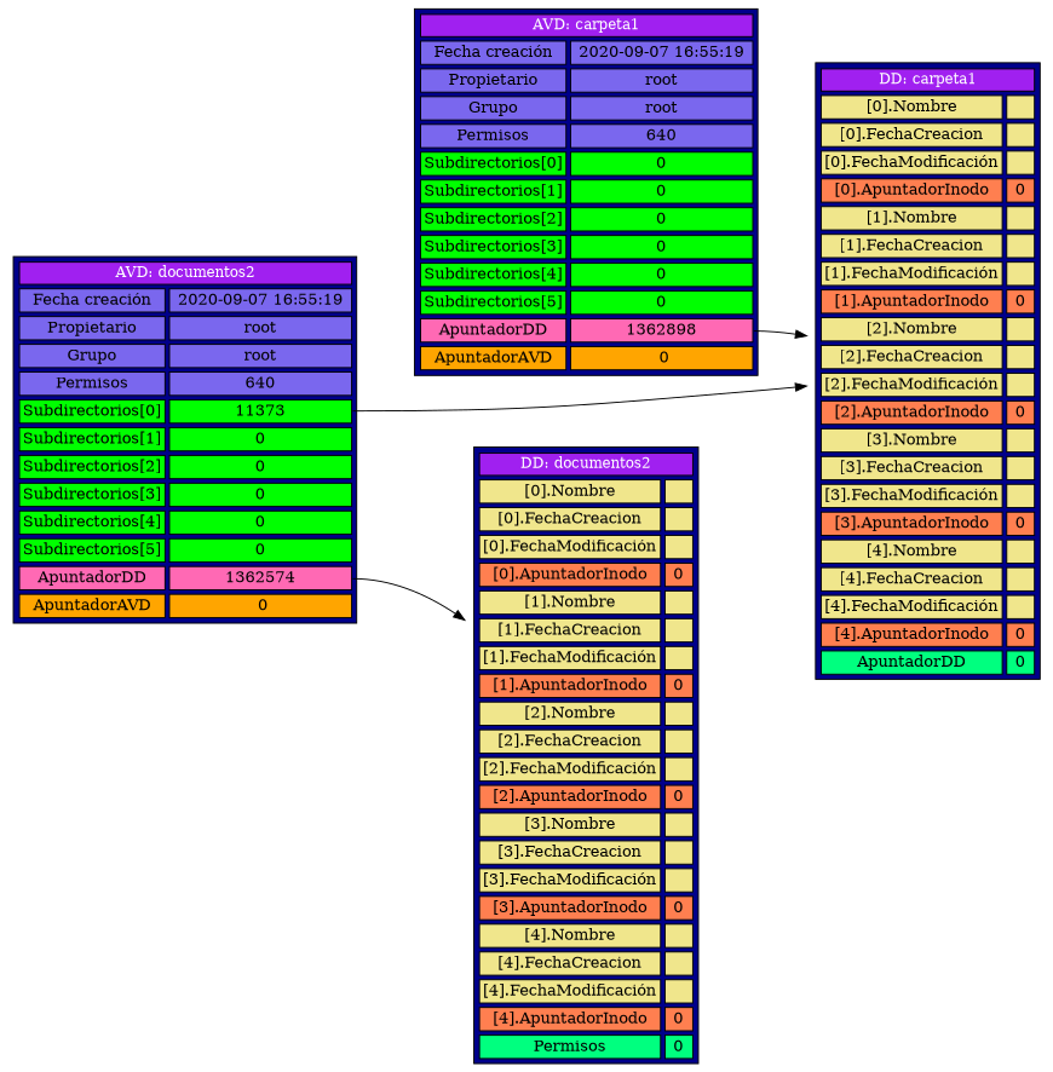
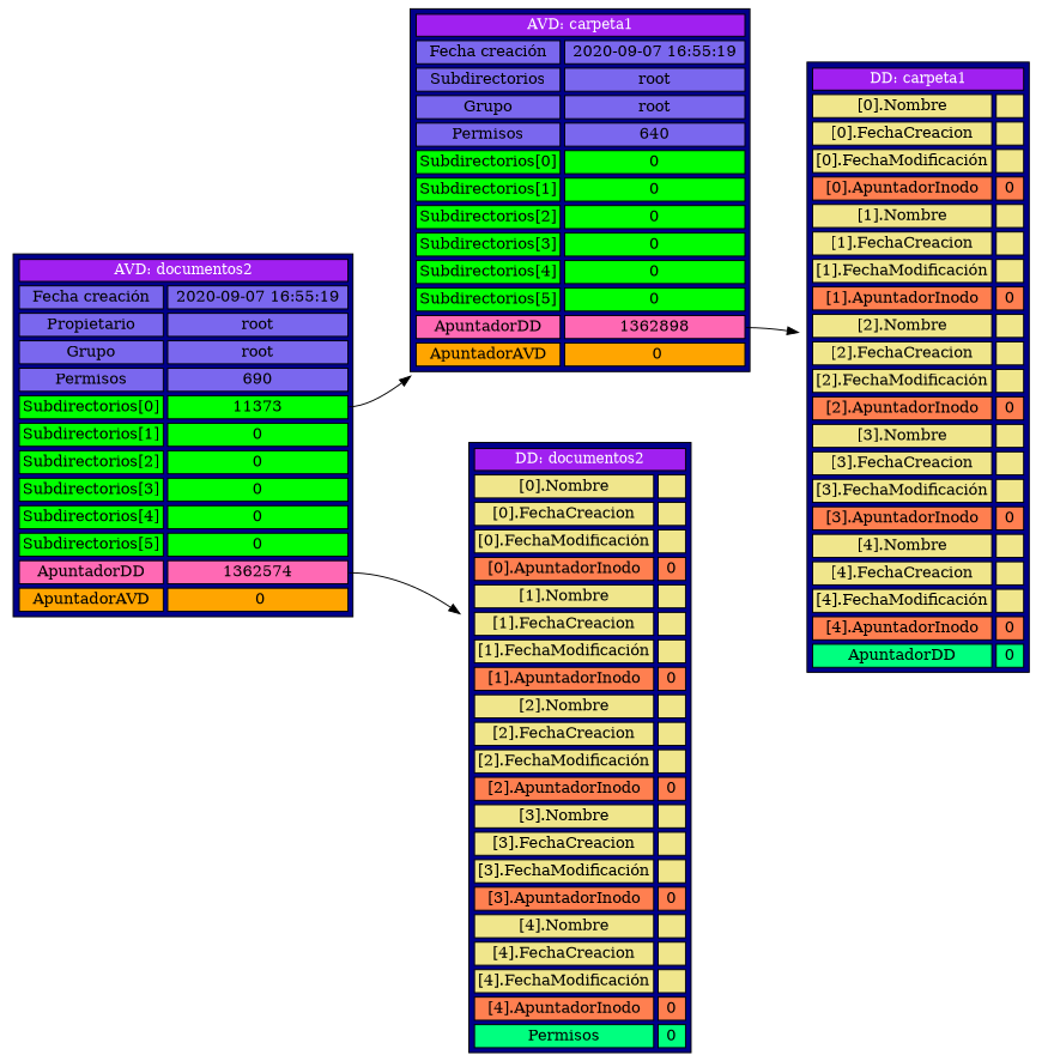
  digraph {
    rankdir=LR
    node [shape=plaintext]
    edge [tailport=6]
-   n1 [label=< 	<TABLE BORDER="1"  cellpadding="2"   CELLBORDER="1" CELLSPACING="4" BGCOLOR="blue4" color = 'black'>             	   <TR>  		   <TD bgcolor='purple' colspan="2"><font color='white' point-size='13'>AVD: documentos2</font></TD> 	   </TR> 	   <TR>  		   <TD bgcolor='slateblue2' >Fecha creación</TD> 		   <TD bgcolor='slateblue2' > 2020-09-07 16:55:19 </TD> 	   </TR> 	   <TR> 		   <TD bgcolor='slateblue2' >Propietario</TD> 		   <TD bgcolor='slateblue2' > root </TD> 	   </TR> 	   <TR> 		   <TD bgcolor='slateblue2' >Grupo</TD> 		   <TD bgcolor='slateblue2' > root </TD> 	   </TR> 	   <TR> 		   <TD bgcolor='slateblue2' >Permisos</TD> 		   <TD bgcolor='slateblue2' > 640 </TD> 	   </TR> 	   <TR> 		   <TD  bgcolor='green1' >Subdirectorios[0]</TD> 		   <TD  bgcolor='green1' PORT="0"> 11373 </TD> 	   </TR> 	   <TR> 		   <TD  bgcolor='green1' >Subdirectorios[1]</TD> 		   <TD  bgcolor='green1' PORT="1"> 0 </TD> 	   </TR> 	   <TR> 		   <TD  bgcolor='green1' >Subdirectorios[2]</TD> 		   <TD  bgcolor='green1' PORT="2"> 0 </TD> 	   </TR> 	   <TR> 		   <TD  bgcolor='green1' >Subdirectorios[3]</TD> 		   <TD  bgcolor='green1' PORT="3"> 0 </TD> 	   </TR> 	   <TR> 		   <TD  bgcolor='green1' >Subdirectorios[4]</TD> 		   <TD  bgcolor='green1' PORT="4"> 0 </TD> 	   </TR> 	   <TR> 		   <TD  bgcolor='green1' >Subdirectorios[5]</TD> 		   <TD  bgcolor='green1' PORT="5"> 0 </TD> 	   </TR> 	   <TR> 		   <TD  bgcolor='hotpink' >ApuntadorDD</TD> 		   <TD  bgcolor='hotpink' PORT="6"> 1362574 </TD> 	   </TR> 	   <TR> 		   <TD  bgcolor='orange' >ApuntadorAVD</TD> 		   <TD  bgcolor='orange' PORT="7"> 0</TD> 	   </TR>    </TABLE> 	>]
-   n2 [label=< 	<TABLE BORDER="1"  cellpadding="2"   CELLBORDER="1" CELLSPACING="4" BGCOLOR="blue4" color = 'black'>             	   <TR>  		   <TD bgcolor='purple' colspan="2"><font color='white' point-size='13'>AVD: carpeta1</font></TD> 	   </TR> 	   <TR>  		   <TD bgcolor='slateblue2' >Fecha creación</TD> 		   <TD bgcolor='slateblue2' > 2020-09-07 16:55:19 </TD> 	   </TR> 	   <TR> 		   <TD bgcolor='slateblue2' >Propietario</TD> 		   <TD bgcolor='slateblue2' > root </TD> 	   </TR> 	   <TR> 		   <TD bgcolor='slateblue2' >Grupo</TD> 		   <TD bgcolor='slateblue2' > root </TD> 	   </TR> 	   <TR> 		   <TD bgcolor='slateblue2' >Permisos</TD> 		   <TD bgcolor='slateblue2' > 640 </TD> 	   </TR> 	   <TR> 		   <TD  bgcolor='green1' >Subdirectorios[0]</TD> 		   <TD  bgcolor='green1' PORT="0"> 0 </TD> 	   </TR> 	   <TR> 		   <TD  bgcolor='green1' >Subdirectorios[1]</TD> 		   <TD  bgcolor='green1' PORT="1"> 0 </TD> 	   </TR> 	   <TR> 		   <TD  bgcolor='green1' >Subdirectorios[2]</TD> 		   <TD  bgcolor='green1' PORT="2"> 0 </TD> 	   </TR> 	   <TR> 		   <TD  bgcolor='green1' >Subdirectorios[3]</TD> 		   <TD  bgcolor='green1' PORT="3"> 0 </TD> 	   </TR> 	   <TR> 		   <TD  bgcolor='green1' >Subdirectorios[4]</TD> 		   <TD  bgcolor='green1' PORT="4"> 0 </TD> 	   </TR> 	   <TR> 		   <TD  bgcolor='green1' >Subdirectorios[5]</TD> 		   <TD  bgcolor='green1' PORT="5"> 0 </TD> 	   </TR> 	   <TR> 		   <TD  bgcolor='hotpink' >ApuntadorDD</TD> 		   <TD  bgcolor='hotpink' PORT="6"> 1362898 </TD> 	   </TR> 	   <TR> 		   <TD  bgcolor='orange' >ApuntadorAVD</TD> 		   <TD  bgcolor='orange' PORT="7"> 0</TD> 	   </TR>    </TABLE> 	>]
+   n1 [label=< 	<TABLE BORDER="1"  cellpadding="2"   CELLBORDER="1" CELLSPACING="4" BGCOLOR="blue4" color = 'black'>             	   <TR>  		   <TD bgcolor='purple' colspan="2"><font color='white' point-size='13'>AVD: documentos2</font></TD> 	   </TR> 	   <TR>  		   <TD bgcolor='slateblue2' >Fecha creación</TD> 		   <TD bgcolor='slateblue2' > 2020-09-07 16:55:19 </TD> 	   </TR> 	   <TR> 		   <TD bgcolor='slateblue2' >Propietario</TD> 		   <TD bgcolor='slateblue2' > root </TD> 	   </TR> 	   <TR> 		   <TD bgcolor='slateblue2' >Grupo</TD> 		   <TD bgcolor='slateblue2' > root </TD> 	   </TR> 	   <TR> 		   <TD bgcolor='slateblue2' >Permisos</TD> 		   <TD bgcolor='slateblue2' > 690 </TD> 	   </TR> 	   <TR> 		   <TD  bgcolor='green1' >Subdirectorios[0]</TD> 		   <TD  bgcolor='green1' PORT="0"> 11373 </TD> 	   </TR> 	   <TR> 		   <TD  bgcolor='green1' >Subdirectorios[1]</TD> 		   <TD  bgcolor='green1' PORT="1"> 0 </TD> 	   </TR> 	   <TR> 		   <TD  bgcolor='green1' >Subdirectorios[2]</TD> 		   <TD  bgcolor='green1' PORT="2"> 0 </TD> 	   </TR> 	   <TR> 		   <TD  bgcolor='green1' >Subdirectorios[3]</TD> 		   <TD  bgcolor='green1' PORT="3"> 0 </TD> 	   </TR> 	   <TR> 		   <TD  bgcolor='green1' >Subdirectorios[4]</TD> 		   <TD  bgcolor='green1' PORT="4"> 0 </TD> 	   </TR> 	   <TR> 		   <TD  bgcolor='green1' >Subdirectorios[5]</TD> 		   <TD  bgcolor='green1' PORT="5"> 0 </TD> 	   </TR> 	   <TR> 		   <TD  bgcolor='hotpink' >ApuntadorDD</TD> 		   <TD  bgcolor='hotpink' PORT="6"> 1362574 </TD> 	   </TR> 	   <TR> 		   <TD  bgcolor='orange' >ApuntadorAVD</TD> 		   <TD  bgcolor='orange' PORT="7"> 0</TD> 	   </TR>    </TABLE> 	>]
+   n2 [label=< 	<TABLE BORDER="1"  cellpadding="2"   CELLBORDER="1" CELLSPACING="4" BGCOLOR="blue4" color = 'black'>             	   <TR>  		   <TD bgcolor='purple' colspan="2"><font color='white' point-size='13'>AVD: carpeta1</font></TD> 	   </TR> 	   <TR>  		   <TD bgcolor='slateblue2' >Fecha creación</TD> 		   <TD bgcolor='slateblue2' > 2020-09-07 16:55:19 </TD> 	   </TR> 	   <TR> 		   <TD bgcolor='slateblue2' >Subdirectorios</TD> 		   <TD bgcolor='slateblue2' > root </TD> 	   </TR> 	   <TR> 		   <TD bgcolor='slateblue2' >Grupo</TD> 		   <TD bgcolor='slateblue2' > root </TD> 	   </TR> 	   <TR> 		   <TD bgcolor='slateblue2' >Permisos</TD> 		   <TD bgcolor='slateblue2' > 640 </TD> 	   </TR> 	   <TR> 		   <TD  bgcolor='green1' >Subdirectorios[0]</TD> 		   <TD  bgcolor='green1' PORT="0"> 0 </TD> 	   </TR> 	   <TR> 		   <TD  bgcolor='green1' >Subdirectorios[1]</TD> 		   <TD  bgcolor='green1' PORT="1"> 0 </TD> 	   </TR> 	   <TR> 		   <TD  bgcolor='green1' >Subdirectorios[2]</TD> 		   <TD  bgcolor='green1' PORT="2"> 0 </TD> 	   </TR> 	   <TR> 		   <TD  bgcolor='green1' >Subdirectorios[3]</TD> 		   <TD  bgcolor='green1' PORT="3"> 0 </TD> 	   </TR> 	   <TR> 		   <TD  bgcolor='green1' >Subdirectorios[4]</TD> 		   <TD  bgcolor='green1' PORT="4"> 0 </TD> 	   </TR> 	   <TR> 		   <TD  bgcolor='green1' >Subdirectorios[5]</TD> 		   <TD  bgcolor='green1' PORT="5"> 0 </TD> 	   </TR> 	   <TR> 		   <TD  bgcolor='hotpink' >ApuntadorDD</TD> 		   <TD  bgcolor='hotpink' PORT="6"> 1362898 </TD> 	   </TR> 	   <TR> 		   <TD  bgcolor='orange' >ApuntadorAVD</TD> 		   <TD  bgcolor='orange' PORT="7"> 0</TD> 	   </TR>    </TABLE> 	>]
    n3 [label=< 	<TABLE BORDER="1"  cellpadding="2"   CELLBORDER="1" CELLSPACING="4" BGCOLOR="blue4" color = 'black'>             	   <TR>  		   <TD bgcolor='purple' colspan="2"><font color='white' point-size='13'>DD: documentos2</font></TD> 	   </TR> 	   <TR> 		   <TD bgcolor='khaki' >[0].Nombre</TD> 		   <TD bgcolor='khaki' >  </TD> 	   </TR> 	   <TR> 		   <TD bgcolor='khaki' >[0].FechaCreacion</TD> 		   <TD bgcolor='khaki' >  </TD> 	   </TR> 		<TR> 		   <TD bgcolor='khaki' >[0].FechaModificación</TD> 		   <TD bgcolor='khaki' >  </TD> 	   </TR> 		<TR> 		   <TD bgcolor='coral' >[0].ApuntadorInodo</TD> 		   <TD bgcolor='coral' PORT="0" > 0 </TD> 	   </TR> 		<TR> 		   <TD bgcolor='khaki' >[1].Nombre</TD> 		   <TD bgcolor='khaki' >  </TD> 	   </TR> 	   <TR> 		   <TD bgcolor='khaki' >[1].FechaCreacion</TD> 		   <TD bgcolor='khaki' >  </TD> 	   </TR> 		<TR> 		   <TD bgcolor='khaki' >[1].FechaModificación</TD> 		   <TD bgcolor='khaki' >  </TD> 	   </TR> 		<TR> 		   <TD bgcolor='coral' >[1].ApuntadorInodo</TD> 		   <TD bgcolor='coral' PORT="1" > 0 </TD> 	   </TR> 		<TR> 		   <TD bgcolor='khaki' >[2].Nombre</TD> 		   <TD bgcolor='khaki' >  </TD> 	   </TR> 	   <TR> 		   <TD bgcolor='khaki' >[2].FechaCreacion</TD> 		   <TD bgcolor='khaki' >  </TD> 	   </TR> 		<TR> 		   <TD bgcolor='khaki' >[2].FechaModificación</TD> 		   <TD bgcolor='khaki' >  </TD> 	   </TR> 		<TR> 		   <TD bgcolor='coral' >[2].ApuntadorInodo</TD> 		   <TD bgcolor='coral' PORT="2" > 0 </TD> 	   </TR> 		<TR> 		   <TD bgcolor='khaki' >[3].Nombre</TD> 		   <TD bgcolor='khaki' >  </TD> 	   </TR> 	   <TR> 		   <TD bgcolor='khaki' >[3].FechaCreacion</TD> 		   <TD bgcolor='khaki' >  </TD> 	   </TR> 		<TR> 		   <TD bgcolor='khaki' >[3].FechaModificación</TD> 		   <TD bgcolor='khaki' >  </TD> 	   </TR> 		<TR> 		   <TD bgcolor='coral' >[3].ApuntadorInodo</TD> 		   <TD bgcolor='coral' PORT="3" > 0 </TD> 	   </TR> 		<TR> 		   <TD bgcolor='khaki' >[4].Nombre</TD> 		   <TD bgcolor='khaki' >  </TD> 	   </TR> 	   <TR> 		   <TD bgcolor='khaki' >[4].FechaCreacion</TD> 		   <TD bgcolor='khaki' >  </TD> 	   </TR> 		<TR> 		   <TD bgcolor='khaki' >[4].FechaModificación</TD> 		   <TD bgcolor='khaki' >  </TD> 	   </TR> 		<TR> 		   <TD bgcolor='coral' >[4].ApuntadorInodo</TD> 		   <TD bgcolor='coral' PORT="4" > 0 </TD> 	   </TR> 	   <TR> 		   <TD  bgcolor='springgreen' >Permisos</TD> 		   <TD  bgcolor='springgreen' PORT="5"> 0 </TD> 	   </TR>     </TABLE> 	>]
    n4 [label=< 	<TABLE BORDER="1"  cellpadding="2"   CELLBORDER="1" CELLSPACING="4" BGCOLOR="blue4" color = 'black'>             	   <TR>  		   <TD bgcolor='purple' colspan="2"><font color='white' point-size='13'>DD: carpeta1</font></TD> 	   </TR> 	   <TR> 		   <TD bgcolor='khaki' >[0].Nombre</TD> 		   <TD bgcolor='khaki' >  </TD> 	   </TR> 	   <TR> 		   <TD bgcolor='khaki' >[0].FechaCreacion</TD> 		   <TD bgcolor='khaki' >  </TD> 	   </TR> 		<TR> 		   <TD bgcolor='khaki' >[0].FechaModificación</TD> 		   <TD bgcolor='khaki' >  </TD> 	   </TR> 		<TR> 		   <TD bgcolor='coral' >[0].ApuntadorInodo</TD> 		   <TD bgcolor='coral' PORT="0" > 0 </TD> 	   </TR> 		<TR> 		   <TD bgcolor='khaki' >[1].Nombre</TD> 		   <TD bgcolor='khaki' >  </TD> 	   </TR> 	   <TR> 		   <TD bgcolor='khaki' >[1].FechaCreacion</TD> 		   <TD bgcolor='khaki' >  </TD> 	   </TR> 		<TR> 		   <TD bgcolor='khaki' >[1].FechaModificación</TD> 		   <TD bgcolor='khaki' >  </TD> 	   </TR> 		<TR> 		   <TD bgcolor='coral' >[1].ApuntadorInodo</TD> 		   <TD bgcolor='coral' PORT="1" > 0 </TD> 	   </TR> 		<TR> 		   <TD bgcolor='khaki' >[2].Nombre</TD> 		   <TD bgcolor='khaki' >  </TD> 	   </TR> 	   <TR> 		   <TD bgcolor='khaki' >[2].FechaCreacion</TD> 		   <TD bgcolor='khaki' >  </TD> 	   </TR> 		<TR> 		   <TD bgcolor='khaki' >[2].FechaModificación</TD> 		   <TD bgcolor='khaki' >  </TD> 	   </TR> 		<TR> 		   <TD bgcolor='coral' >[2].ApuntadorInodo</TD> 		   <TD bgcolor='coral' PORT="2" > 0 </TD> 	   </TR> 		<TR> 		   <TD bgcolor='khaki' >[3].Nombre</TD> 		   <TD bgcolor='khaki' >  </TD> 	   </TR> 	   <TR> 		   <TD bgcolor='khaki' >[3].FechaCreacion</TD> 		   <TD bgcolor='khaki' >  </TD> 	   </TR> 		<TR> 		   <TD bgcolor='khaki' >[3].FechaModificación</TD> 		   <TD bgcolor='khaki' >  </TD> 	   </TR> 		<TR> 		   <TD bgcolor='coral' >[3].ApuntadorInodo</TD> 		   <TD bgcolor='coral' PORT="3" > 0 </TD> 	   </TR> 		<TR> 		   <TD bgcolor='khaki' >[4].Nombre</TD> 		   <TD bgcolor='khaki' >  </TD> 	   </TR> 	   <TR> 		   <TD bgcolor='khaki' >[4].FechaCreacion</TD> 		   <TD bgcolor='khaki' >  </TD> 	   </TR> 		<TR> 		   <TD bgcolor='khaki' >[4].FechaModificación</TD> 		   <TD bgcolor='khaki' >  </TD> 	   </TR> 		<TR> 		   <TD bgcolor='coral' >[4].ApuntadorInodo</TD> 		   <TD bgcolor='coral' PORT="4" > 0 </TD> 	   </TR> 	   <TR> 		   <TD  bgcolor='springgreen' >ApuntadorDD</TD> 		   <TD  bgcolor='springgreen' PORT="5"> 0 </TD> 	   </TR>     </TABLE> 	>]
-   n1 -> n4 [tailport=0]
+   n1 -> n2 [tailport=0]
    n1 -> n3
    n2 -> n4
  }
